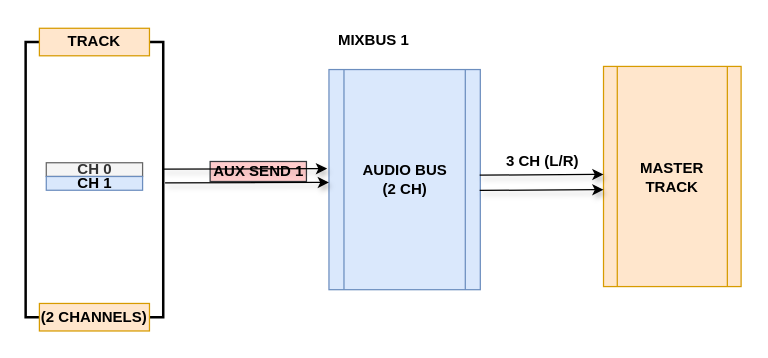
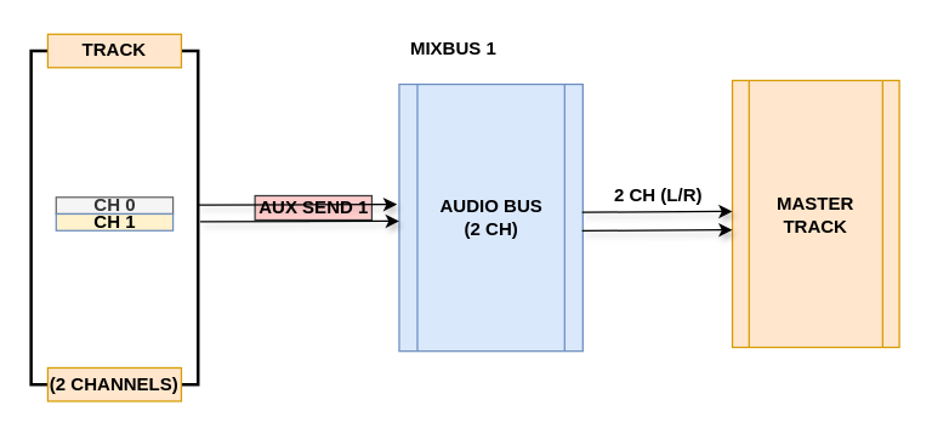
  <mxCell id="0" />
  <mxCell id="1" parent="0" />
  <mxCell id="2" value="&lt;b&gt;AUDIO BUS&lt;br&gt;(2 CH)&lt;/b&gt;" style="shape=process;whiteSpace=wrap;html=1;backgroundOutline=1;fillColor=#dae8fc;strokeColor=#6c8ebf;" parent="1" vertex="1"><mxGeometry x="262.5" y="55" width="121" height="176" as="geometry" /></mxCell>
  <mxCell id="3" value="&lt;b&gt;MASTER TRACK&lt;/b&gt;" style="shape=process;whiteSpace=wrap;html=1;backgroundOutline=1;fillColor=#ffe6cc;strokeColor=#d79b00;" parent="1" vertex="1"><mxGeometry x="482" y="52.5" width="110" height="176" as="geometry" /></mxCell>
  <mxCell id="4" value="&lt;b&gt;CH 0&lt;/b&gt;" style="rounded=0;whiteSpace=wrap;html=1;fillColor=#f5f5f5;strokeColor=#666666;fontColor=#333333;" parent="1" vertex="1"><mxGeometry x="36.5" y="129.5" width="77" height="11" as="geometry" /></mxCell>
- <mxCell id="5" value="&lt;b&gt;CH 1&lt;br&gt;&lt;/b&gt;" style="rounded=0;whiteSpace=wrap;html=1;fillColor=#dae8fc;strokeColor=#6c8ebf;" parent="1" vertex="1"><mxGeometry x="36.5" y="140.5" width="77" height="11" as="geometry" /></mxCell>
+ <mxCell id="5" value="&lt;b&gt;CH 1&lt;br&gt;&lt;/b&gt;" style="rounded=0;whiteSpace=wrap;html=1;fillColor=#fff2cc;strokeColor=#6c8ebf;" parent="1" vertex="1"><mxGeometry x="36.5" y="140.5" width="77" height="11" as="geometry" /></mxCell>
  <mxCell id="6" value="" style="strokeWidth=2;html=1;shape=mxgraph.flowchart.annotation_1;align=left;pointerEvents=1;labelBackgroundColor=none;fontColor=#000000;" parent="1" vertex="1"><mxGeometry x="20" y="33" width="22" height="220" as="geometry" /></mxCell>
  <mxCell id="7" value="" style="strokeWidth=2;html=1;shape=mxgraph.flowchart.annotation_1;align=left;pointerEvents=1;labelBackgroundColor=none;fontColor=#000000;rotation=-180;" parent="1" vertex="1"><mxGeometry x="108" y="33" width="22" height="220" as="geometry" /></mxCell>
  <mxCell id="8" value="&lt;b&gt;TRACK&lt;/b&gt;" style="rounded=0;whiteSpace=wrap;html=1;labelBackgroundColor=none;fillColor=#ffe6cc;strokeColor=#d79b00;" parent="1" vertex="1"><mxGeometry x="31" y="22" width="88" height="22" as="geometry" /></mxCell>
  <mxCell id="9" value="&lt;b&gt;(2 CHANNELS)&lt;/b&gt;" style="rounded=0;whiteSpace=wrap;html=1;labelBackgroundColor=none;fillColor=#ffe6cc;strokeColor=#d79b00;" parent="1" vertex="1"><mxGeometry x="31" y="242" width="88" height="22" as="geometry" /></mxCell>
  <mxCell id="10" value="&lt;b&gt;AUX SEND 1&lt;/b&gt;" style="rounded=0;whiteSpace=wrap;html=1;labelBackgroundColor=none;strokeColor=#36393d;fillColor=#ffcccc;" parent="1" vertex="1"><mxGeometry x="167.5" y="128.5" width="77" height="16" as="geometry" /></mxCell>
  <mxCell id="11" value="&lt;b&gt;MIXBUS&lt;/b&gt; &lt;b&gt;1&lt;/b&gt;" style="text;html=1;align=center;verticalAlign=middle;resizable=0;points=[];autosize=1;fontColor=#000000;" parent="1" vertex="1"><mxGeometry x="259.5" y="20.5" width="77" height="22" as="geometry" /></mxCell>
  <mxCell id="12" value="" style="endArrow=classic;html=1;shadow=1;strokeColor=#000000;fontColor=#000000;" parent="1" edge="1"><mxGeometry width="50" height="50" relative="1" as="geometry"><mxPoint x="383" y="151.62" as="sourcePoint" /><mxPoint x="482" y="151" as="targetPoint" /></mxGeometry></mxCell>
  <mxCell id="13" value="" style="endArrow=classic;html=1;shadow=1;fontColor=#000000;fillColor=none;" parent="1" edge="1"><mxGeometry width="50" height="50" relative="1" as="geometry"><mxPoint x="383" y="139.44" as="sourcePoint" /><mxPoint x="482" y="138.82" as="targetPoint" /></mxGeometry></mxCell>
- <mxCell id="14" value="&lt;b&gt;3 CH (L/R)&lt;/b&gt;" style="text;html=1;align=center;verticalAlign=middle;resizable=0;points=[];autosize=1;fontColor=#000000;" parent="1" vertex="1"><mxGeometry x="394" y="118" width="77" height="22" as="geometry" /></mxCell>
+ <mxCell id="14" value="&lt;b&gt;2 CH (L/R)&lt;/b&gt;" style="text;html=1;align=center;verticalAlign=middle;resizable=0;points=[];autosize=1;fontColor=#000000;" parent="1" vertex="1"><mxGeometry x="394" y="118" width="77" height="22" as="geometry" /></mxCell>
  <mxCell id="15" value="" style="endArrow=classic;html=1;shadow=1;fontColor=#000000;fillColor=none;entryX=-0.008;entryY=0.545;entryDx=0;entryDy=0;entryPerimeter=0;" parent="1" edge="1"><mxGeometry width="50" height="50" relative="1" as="geometry"><mxPoint x="131.47" y="145.66" as="sourcePoint" /><mxPoint x="262.502" y="145.21" as="targetPoint" /></mxGeometry></mxCell>
  <mxCell id="16" value="" style="endArrow=classic;html=1;shadow=1;fontColor=#000000;fillColor=none;entryX=-0.008;entryY=0.545;entryDx=0;entryDy=0;entryPerimeter=0;" parent="1" edge="1"><mxGeometry width="50" height="50" relative="1" as="geometry"><mxPoint x="130" y="134.66" as="sourcePoint" /><mxPoint x="261.032" y="134.21" as="targetPoint" /></mxGeometry></mxCell>
